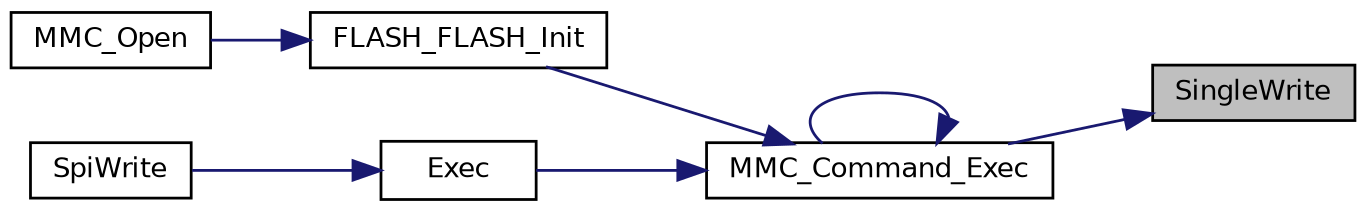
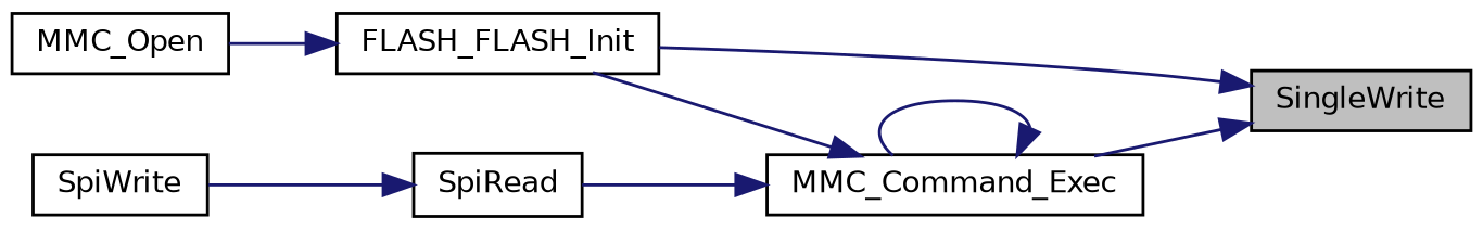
  digraph {
    rankdir=RL
    node [color=black fillcolor=white fontname=Helvetica fontsize=10 shape=record style=filled]
    edge [color=midnightblue dir=back fontname=Helvetica fontsize=10 labelfontname=Helvetica labelfontsize=10 style=solid]
    n1 [fillcolor=grey75 fontcolor=black height=0.2 label=SingleWrite width=0.4]
    n2 [height=0.2 label=MMC_Command_Exec width=0.4]
    n3 [height=0.2 label=FLASH_FLASH_Init width=0.4]
-   n4 [height=0.2 label=Exec width=0.4]
+   n4 [height=0.2 label=SpiRead width=0.4]
    n5 [height=0.2 label=MMC_Open width=0.4]
    n6 [height=0.2 label=SpiWrite width=0.4]
    n1 -> n2
+   n1 -> n3
    n2 -> n2
    n2 -> n3
    n2 -> n4
    n3 -> n5
    n4 -> n6
  }
